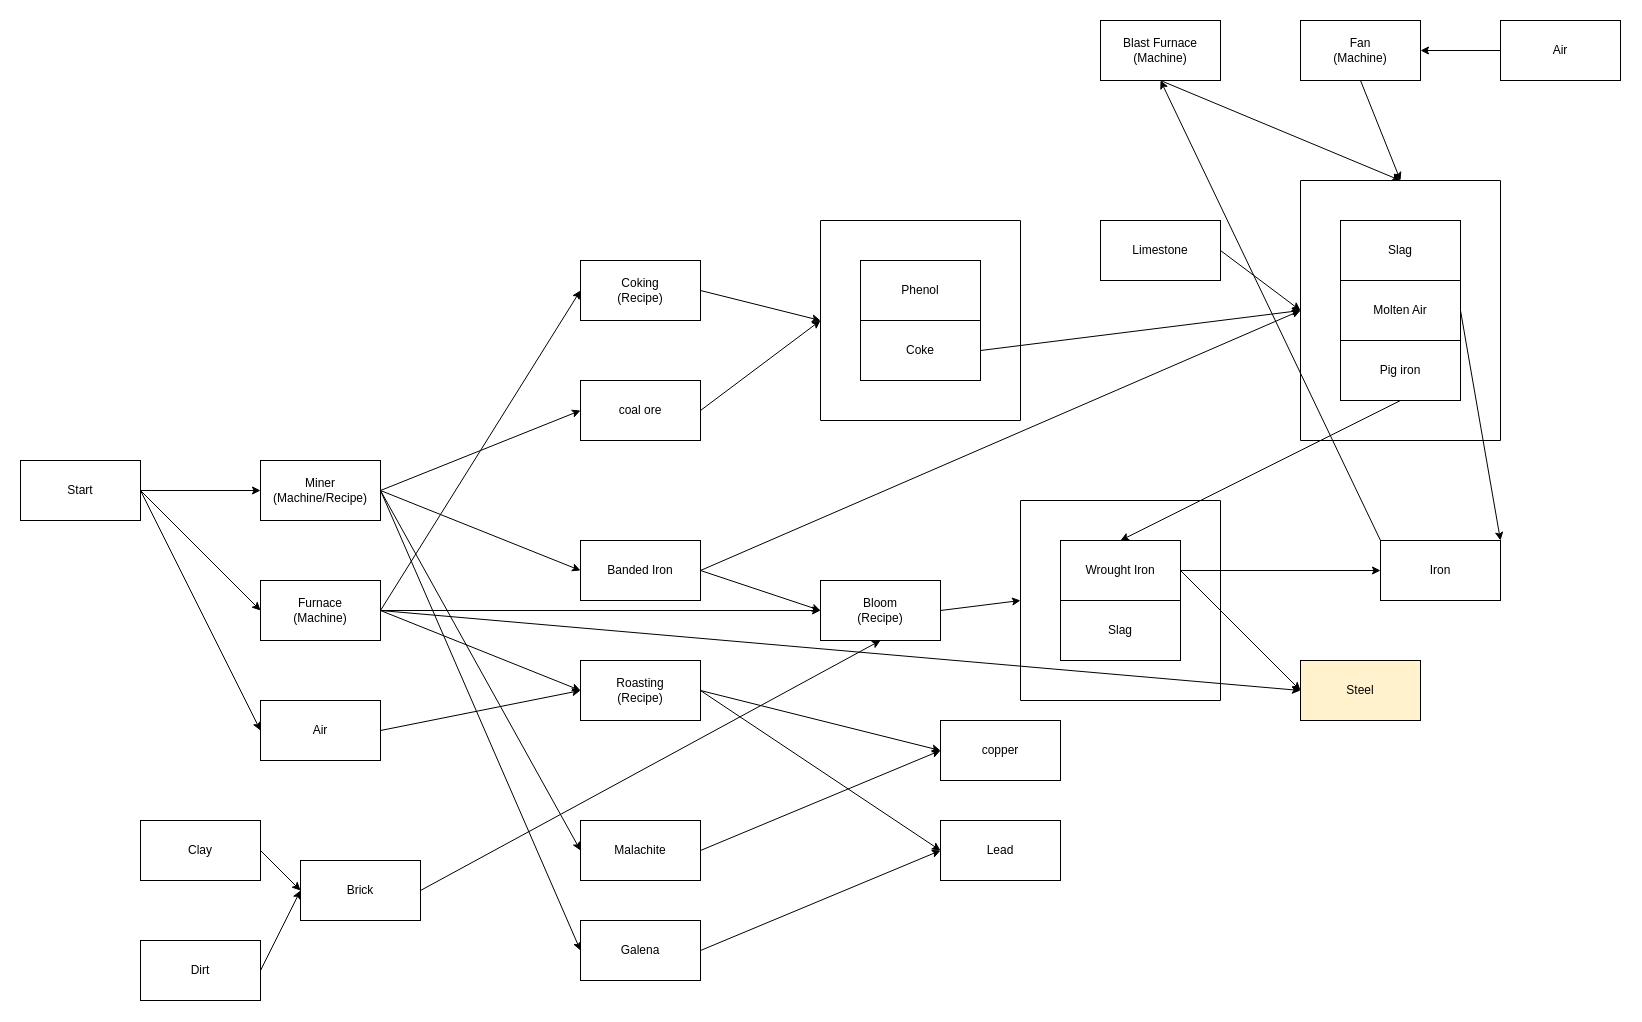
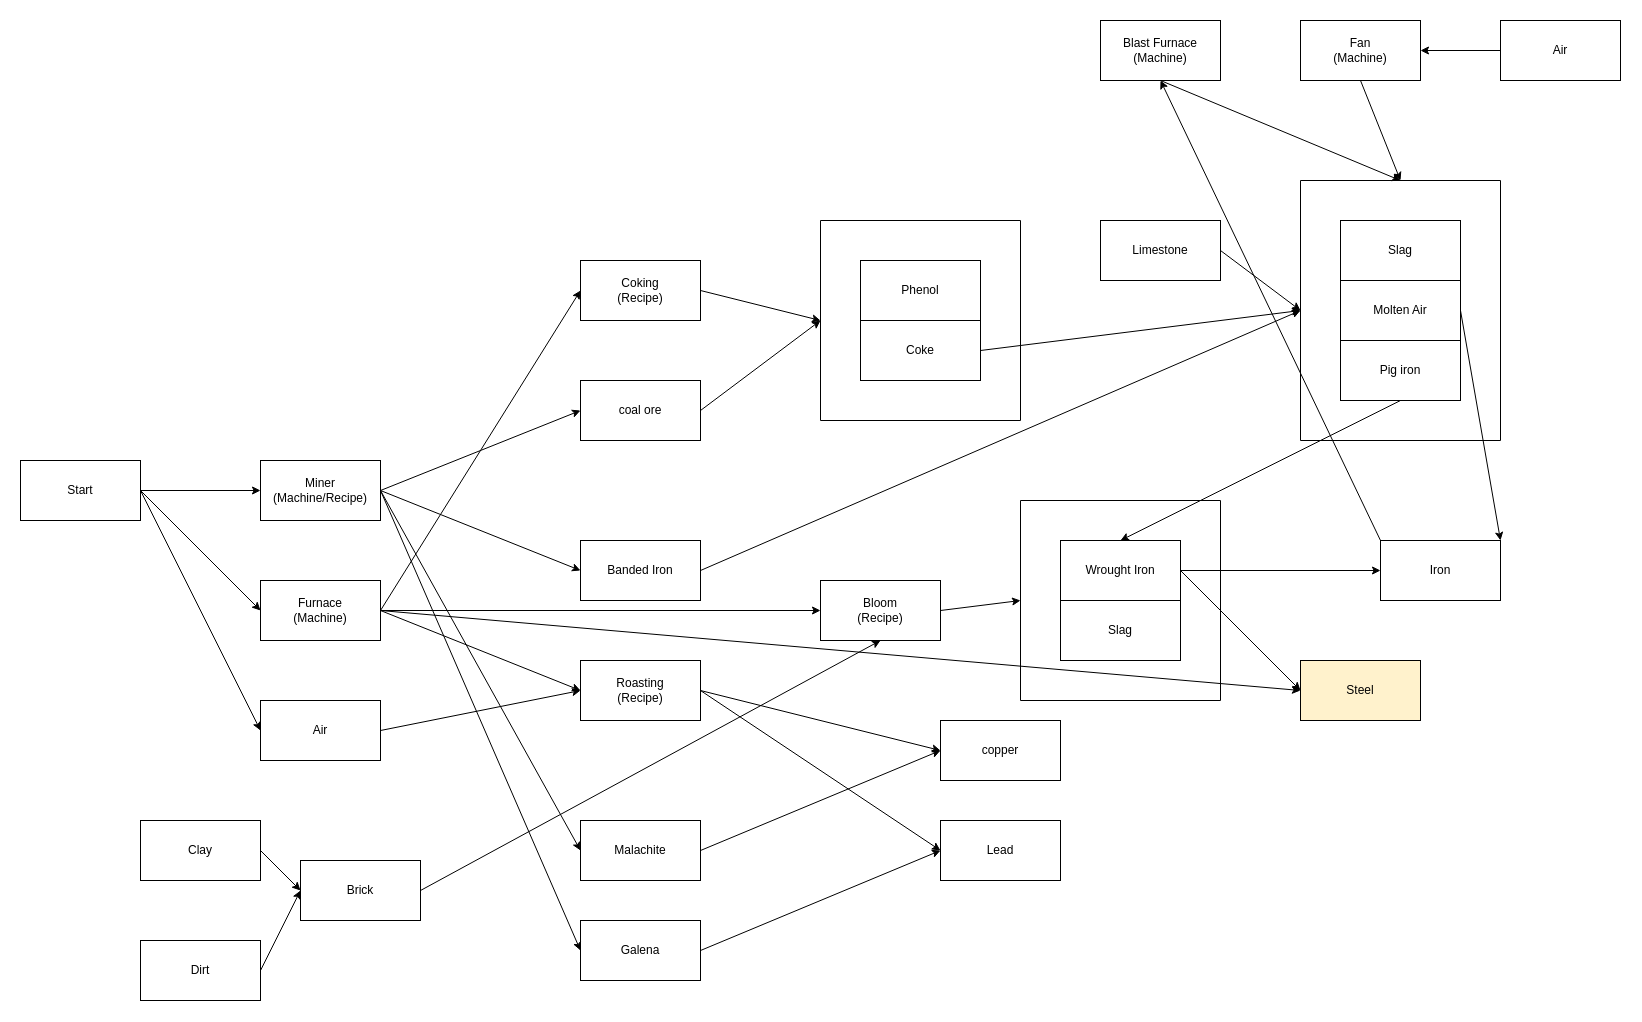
  <mxCell id="0" />
  <mxCell id="1" parent="0" />
  <mxCell id="2" value="Start" style="rounded=0;whiteSpace=wrap;html=1;" vertex="1" parent="1"><mxGeometry x="20" y="460" width="120" height="60" as="geometry" /></mxCell>
  <mxCell id="3" value="Miner&lt;br&gt;&lt;div&gt;(Machine/Recipe)&lt;/div&gt;" style="rounded=0;whiteSpace=wrap;html=1;" vertex="1" parent="1"><mxGeometry x="260" y="460" width="120" height="60" as="geometry" /></mxCell>
  <mxCell id="4" value="coal ore" style="rounded=0;whiteSpace=wrap;html=1;" vertex="1" parent="1"><mxGeometry x="580" y="380" width="120" height="60" as="geometry" /></mxCell>
  <mxCell id="5" value="Furnace&lt;br&gt;(Machine)" style="rounded=0;whiteSpace=wrap;html=1;" vertex="1" parent="1"><mxGeometry x="260" y="580" width="120" height="60" as="geometry" /></mxCell>
  <mxCell id="6" value="Banded Iron" style="rounded=0;whiteSpace=wrap;html=1;" vertex="1" parent="1"><mxGeometry x="580" y="540" width="120" height="60" as="geometry" /></mxCell>
  <mxCell id="7" value="" style="endArrow=classic;html=1;rounded=0;exitX=1;exitY=0.5;exitDx=0;exitDy=0;entryX=0;entryY=0.5;entryDx=0;entryDy=0;" edge="1" parent="1" source="2" target="5"><mxGeometry width="50" height="50" relative="1" as="geometry"><mxPoint x="170" y="510" as="sourcePoint" /><mxPoint x="220" y="460" as="targetPoint" /></mxGeometry></mxCell>
  <mxCell id="8" value="" style="endArrow=classic;html=1;rounded=0;exitX=1;exitY=0.5;exitDx=0;exitDy=0;entryX=0;entryY=0.5;entryDx=0;entryDy=0;" edge="1" parent="1" source="2" target="3"><mxGeometry width="50" height="50" relative="1" as="geometry"><mxPoint x="380" y="690" as="sourcePoint" /><mxPoint x="430" y="640" as="targetPoint" /></mxGeometry></mxCell>
  <mxCell id="9" value="" style="endArrow=classic;html=1;rounded=0;exitX=1;exitY=0.5;exitDx=0;exitDy=0;entryX=0;entryY=0.5;entryDx=0;entryDy=0;" edge="1" parent="1" source="3" target="4"><mxGeometry width="50" height="50" relative="1" as="geometry"><mxPoint x="380" y="720" as="sourcePoint" /><mxPoint x="430" y="670" as="targetPoint" /></mxGeometry></mxCell>
  <mxCell id="10" value="" style="endArrow=classic;html=1;rounded=0;exitX=1;exitY=0.5;exitDx=0;exitDy=0;entryX=0;entryY=0.5;entryDx=0;entryDy=0;" edge="1" parent="1" source="3" target="6"><mxGeometry width="50" height="50" relative="1" as="geometry"><mxPoint x="380" y="720" as="sourcePoint" /><mxPoint x="430" y="670" as="targetPoint" /></mxGeometry></mxCell>
  <mxCell id="11" value="Malachite" style="rounded=0;whiteSpace=wrap;html=1;" vertex="1" parent="1"><mxGeometry x="580" y="820" width="120" height="60" as="geometry" /></mxCell>
  <mxCell id="12" value="Galena" style="rounded=0;whiteSpace=wrap;html=1;" vertex="1" parent="1"><mxGeometry x="580" y="920" width="120" height="60" as="geometry" /></mxCell>
  <mxCell id="13" value="Air" style="rounded=0;whiteSpace=wrap;html=1;" vertex="1" parent="1"><mxGeometry x="260" y="700" width="120" height="60" as="geometry" /></mxCell>
  <mxCell id="14" value="copper " style="rounded=0;whiteSpace=wrap;html=1;" vertex="1" parent="1"><mxGeometry x="940" y="720" width="120" height="60" as="geometry" /></mxCell>
  <mxCell id="15" value="Roasting&lt;br&gt;&lt;div&gt;(Recipe)&lt;/div&gt;" style="rounded=0;whiteSpace=wrap;html=1;" vertex="1" parent="1"><mxGeometry x="580" y="660" width="120" height="60" as="geometry" /></mxCell>
  <mxCell id="16" value="" style="endArrow=classic;html=1;rounded=0;exitX=1;exitY=0.5;exitDx=0;exitDy=0;entryX=0;entryY=0.5;entryDx=0;entryDy=0;" edge="1" parent="1" source="13" target="15"><mxGeometry width="50" height="50" relative="1" as="geometry"><mxPoint x="600" y="790" as="sourcePoint" /><mxPoint x="650" y="740" as="targetPoint" /></mxGeometry></mxCell>
  <mxCell id="17" value="" style="endArrow=classic;html=1;rounded=0;exitX=1;exitY=0.5;exitDx=0;exitDy=0;entryX=0;entryY=0.5;entryDx=0;entryDy=0;" edge="1" parent="1" source="5" target="15"><mxGeometry width="50" height="50" relative="1" as="geometry"><mxPoint x="600" y="790" as="sourcePoint" /><mxPoint x="650" y="740" as="targetPoint" /></mxGeometry></mxCell>
  <mxCell id="18" value="" style="endArrow=classic;html=1;rounded=0;exitX=1;exitY=0.5;exitDx=0;exitDy=0;entryX=0;entryY=0.5;entryDx=0;entryDy=0;" edge="1" parent="1" source="15" target="14"><mxGeometry width="50" height="50" relative="1" as="geometry"><mxPoint x="680" y="810" as="sourcePoint" /><mxPoint x="730" y="760" as="targetPoint" /></mxGeometry></mxCell>
  <mxCell id="19" value="" style="endArrow=classic;html=1;rounded=0;exitX=1;exitY=0.5;exitDx=0;exitDy=0;entryX=0;entryY=0.5;entryDx=0;entryDy=0;" edge="1" parent="1" source="11" target="14"><mxGeometry width="50" height="50" relative="1" as="geometry"><mxPoint x="680" y="810" as="sourcePoint" /><mxPoint x="730" y="760" as="targetPoint" /></mxGeometry></mxCell>
  <mxCell id="20" value="Bloom&lt;br&gt;(Recipe)" style="rounded=0;whiteSpace=wrap;html=1;" vertex="1" parent="1"><mxGeometry x="820" y="580" width="120" height="60" as="geometry" /></mxCell>
  <mxCell id="21" value="" style="endArrow=classic;html=1;rounded=0;exitX=1;exitY=0.5;exitDx=0;exitDy=0;entryX=0;entryY=0.5;entryDx=0;entryDy=0;" edge="1" parent="1" source="5" target="20"><mxGeometry width="50" height="50" relative="1" as="geometry"><mxPoint x="560" y="680" as="sourcePoint" /><mxPoint x="610" y="630" as="targetPoint" /></mxGeometry></mxCell>
- <mxCell id="22" value="" style="endArrow=classic;html=1;rounded=0;exitX=1;exitY=0.5;exitDx=0;exitDy=0;entryX=0;entryY=0.5;entryDx=0;entryDy=0;" edge="1" parent="1" source="6" target="20"><mxGeometry width="50" height="50" relative="1" as="geometry"><mxPoint x="780" y="880" as="sourcePoint" /><mxPoint x="830" y="830" as="targetPoint" /></mxGeometry></mxCell>
  <mxCell id="23" value="" style="endArrow=classic;html=1;rounded=0;exitX=1;exitY=0.5;exitDx=0;exitDy=0;entryX=0;entryY=0.5;entryDx=0;entryDy=0;" edge="1" parent="1" source="20" target="41"><mxGeometry width="50" height="50" relative="1" as="geometry"><mxPoint x="980" y="560" as="sourcePoint" /><mxPoint x="1030" y="510" as="targetPoint" /></mxGeometry></mxCell>
  <mxCell id="24" value="" style="endArrow=classic;html=1;rounded=0;exitX=1;exitY=0.5;exitDx=0;exitDy=0;entryX=0;entryY=0.5;entryDx=0;entryDy=0;" edge="1" parent="1" source="2" target="13"><mxGeometry width="50" height="50" relative="1" as="geometry"><mxPoint x="660" y="630" as="sourcePoint" /><mxPoint x="710" y="580" as="targetPoint" /></mxGeometry></mxCell>
  <mxCell id="25" value="Clay" style="rounded=0;whiteSpace=wrap;html=1;" vertex="1" parent="1"><mxGeometry x="140" y="820" width="120" height="60" as="geometry" /></mxCell>
  <mxCell id="26" value="" style="endArrow=classic;html=1;rounded=0;exitX=1;exitY=0.5;exitDx=0;exitDy=0;entryX=0;entryY=0.5;entryDx=0;entryDy=0;" edge="1" parent="1" source="3" target="11"><mxGeometry width="50" height="50" relative="1" as="geometry"><mxPoint x="800" y="580" as="sourcePoint" /><mxPoint x="850" y="530" as="targetPoint" /></mxGeometry></mxCell>
  <mxCell id="27" value="" style="endArrow=classic;html=1;rounded=0;exitX=1;exitY=0.5;exitDx=0;exitDy=0;entryX=0;entryY=0.5;entryDx=0;entryDy=0;" edge="1" parent="1" source="3" target="12"><mxGeometry width="50" height="50" relative="1" as="geometry"><mxPoint x="710" y="790" as="sourcePoint" /><mxPoint x="760" y="740" as="targetPoint" /></mxGeometry></mxCell>
  <mxCell id="28" value="Dirt" style="rounded=0;whiteSpace=wrap;html=1;" vertex="1" parent="1"><mxGeometry x="140" y="940" width="120" height="60" as="geometry" /></mxCell>
  <mxCell id="29" value="Brick" style="rounded=0;whiteSpace=wrap;html=1;" vertex="1" parent="1"><mxGeometry x="300" y="860" width="120" height="60" as="geometry" /></mxCell>
  <mxCell id="30" value="" style="endArrow=classic;html=1;rounded=0;exitX=1;exitY=0.5;exitDx=0;exitDy=0;entryX=0;entryY=0.5;entryDx=0;entryDy=0;" edge="1" parent="1" source="25" target="29"><mxGeometry width="50" height="50" relative="1" as="geometry"><mxPoint x="500" y="960" as="sourcePoint" /><mxPoint x="550" y="910" as="targetPoint" /></mxGeometry></mxCell>
  <mxCell id="31" value="" style="endArrow=classic;html=1;rounded=0;exitX=1;exitY=0.5;exitDx=0;exitDy=0;entryX=0;entryY=0.5;entryDx=0;entryDy=0;" edge="1" parent="1" source="28" target="29"><mxGeometry width="50" height="50" relative="1" as="geometry"><mxPoint x="500" y="960" as="sourcePoint" /><mxPoint x="550" y="910" as="targetPoint" /></mxGeometry></mxCell>
  <mxCell id="32" value="" style="endArrow=classic;html=1;rounded=0;exitX=1;exitY=0.5;exitDx=0;exitDy=0;entryX=0.5;entryY=1;entryDx=0;entryDy=0;" edge="1" parent="1" source="29" target="20"><mxGeometry width="50" height="50" relative="1" as="geometry"><mxPoint x="580" y="810" as="sourcePoint" /><mxPoint x="630" y="760" as="targetPoint" /></mxGeometry></mxCell>
  <mxCell id="33" value="Coking&lt;br&gt;(Recipe)" style="rounded=0;whiteSpace=wrap;html=1;" vertex="1" parent="1"><mxGeometry x="580" y="260" width="120" height="60" as="geometry" /></mxCell>
  <mxCell id="34" value="" style="endArrow=classic;html=1;rounded=0;exitX=1;exitY=0.5;exitDx=0;exitDy=0;entryX=0;entryY=0.5;entryDx=0;entryDy=0;" edge="1" parent="1" source="5" target="33"><mxGeometry width="50" height="50" relative="1" as="geometry"><mxPoint x="590" y="520" as="sourcePoint" /><mxPoint x="640" y="470" as="targetPoint" /></mxGeometry></mxCell>
  <mxCell id="35" value="" style="endArrow=classic;html=1;rounded=0;exitX=1;exitY=0.5;exitDx=0;exitDy=0;entryX=0;entryY=0.5;entryDx=0;entryDy=0;" edge="1" parent="1" source="4" target="37"><mxGeometry width="50" height="50" relative="1" as="geometry"><mxPoint x="620" y="360" as="sourcePoint" /><mxPoint x="820" y="340" as="targetPoint" /></mxGeometry></mxCell>
  <mxCell id="36" value="" style="endArrow=classic;html=1;rounded=0;exitX=1;exitY=0.5;exitDx=0;exitDy=0;entryX=0;entryY=0.5;entryDx=0;entryDy=0;" edge="1" parent="1" source="33" target="37"><mxGeometry width="50" height="50" relative="1" as="geometry"><mxPoint x="760" y="360" as="sourcePoint" /><mxPoint x="820" y="340" as="targetPoint" /></mxGeometry></mxCell>
  <mxCell id="37" value="" style="swimlane;startSize=0;" vertex="1" parent="1"><mxGeometry x="820" y="220" width="200" height="200" as="geometry"><mxRectangle x="840" y="-200" width="50" height="40" as="alternateBounds" /></mxGeometry></mxCell>
  <mxCell id="38" value="Coke" style="rounded=0;whiteSpace=wrap;html=1;" vertex="1" parent="37"><mxGeometry x="40" y="100" width="120" height="60" as="geometry" /></mxCell>
  <mxCell id="39" value="Phenol" style="rounded=0;whiteSpace=wrap;html=1;" vertex="1" parent="37"><mxGeometry x="40" y="40" width="120" height="60" as="geometry" /></mxCell>
  <mxCell id="40" value="" style="endArrow=classic;html=1;rounded=0;exitX=1;exitY=0.5;exitDx=0;exitDy=0;entryX=0;entryY=0.5;entryDx=0;entryDy=0;" edge="1" parent="1" source="38" target="44"><mxGeometry width="50" height="50" relative="1" as="geometry"><mxPoint x="860" y="350" as="sourcePoint" /><mxPoint x="1280" y="390" as="targetPoint" /></mxGeometry></mxCell>
  <mxCell id="41" value="" style="swimlane;startSize=0;" vertex="1" parent="1"><mxGeometry x="1020" y="500" width="200" height="200" as="geometry"><mxRectangle x="1040" y="80" width="50" height="40" as="alternateBounds" /></mxGeometry></mxCell>
  <mxCell id="42" value="Wrought Iron" style="rounded=0;whiteSpace=wrap;html=1;" vertex="1" parent="41"><mxGeometry x="40" y="40" width="120" height="60" as="geometry" /></mxCell>
  <mxCell id="43" value="Slag" style="rounded=0;whiteSpace=wrap;html=1;" vertex="1" parent="41"><mxGeometry x="40" y="100" width="120" height="60" as="geometry" /></mxCell>
  <mxCell id="44" value="" style="swimlane;startSize=0;" vertex="1" parent="1"><mxGeometry x="1300" y="180" width="200" height="260" as="geometry"><mxRectangle x="1320" y="-240" width="50" height="40" as="alternateBounds" /></mxGeometry></mxCell>
  <mxCell id="45" value="Molten Air" style="rounded=0;whiteSpace=wrap;html=1;" vertex="1" parent="44"><mxGeometry x="40" y="100" width="120" height="60" as="geometry" /></mxCell>
  <mxCell id="46" value="Slag" style="rounded=0;whiteSpace=wrap;html=1;" vertex="1" parent="44"><mxGeometry x="40" y="40" width="120" height="60" as="geometry" /></mxCell>
  <mxCell id="47" value="Pig iron" style="rounded=0;whiteSpace=wrap;html=1;" vertex="1" parent="44"><mxGeometry x="40" y="160" width="120" height="60" as="geometry" /></mxCell>
  <mxCell id="48" value="Limestone" style="rounded=0;whiteSpace=wrap;html=1;" vertex="1" parent="1"><mxGeometry x="1100" y="220" width="120" height="60" as="geometry" /></mxCell>
  <mxCell id="49" value="" style="endArrow=classic;html=1;rounded=0;exitX=1;exitY=0.5;exitDx=0;exitDy=0;entryX=0;entryY=0.5;entryDx=0;entryDy=0;" edge="1" parent="1" source="48" target="44"><mxGeometry width="50" height="50" relative="1" as="geometry"><mxPoint x="950" as="sourcePoint" y="420" /><mxPoint x="1000" y="370" as="targetPoint" /></mxGeometry></mxCell>
  <mxCell id="50" value="" style="endArrow=classic;html=1;rounded=0;exitX=1;exitY=0.5;exitDx=0;exitDy=0;entryX=0;entryY=0.5;entryDx=0;entryDy=0;" edge="1" parent="1" source="6" target="44"><mxGeometry width="50" height="50" relative="1" as="geometry"><mxPoint x="1020" as="sourcePoint" y="420" /><mxPoint x="1070" y="370" as="targetPoint" /></mxGeometry></mxCell>
  <mxCell id="51" value="Blast Furnace&lt;br&gt;&lt;div&gt;(Machine)&lt;/div&gt;" style="rounded=0;whiteSpace=wrap;html=1;" vertex="1" parent="1"><mxGeometry x="1100" y="20" width="120" height="60" as="geometry" /></mxCell>
  <mxCell id="52" value="" style="endArrow=classic;html=1;rounded=0;exitX=0.5;exitY=1;exitDx=0;exitDy=0;entryX=0.5;entryY=0;entryDx=0;entryDy=0;" edge="1" parent="1" source="51" target="44"><mxGeometry width="50" height="50" relative="1" as="geometry"><mxPoint x="1190" y="300" as="sourcePoint" /><mxPoint x="1240" y="250" as="targetPoint" /></mxGeometry></mxCell>
  <mxCell id="53" value="Fan&lt;br&gt;(Machine)" style="rounded=0;whiteSpace=wrap;html=1;" vertex="1" parent="1"><mxGeometry x="1300" y="20" width="120" height="60" as="geometry" /></mxCell>
  <mxCell id="54" value="Air" style="rounded=0;whiteSpace=wrap;html=1;" vertex="1" parent="1"><mxGeometry x="1500" y="20" width="120" height="60" as="geometry" /></mxCell>
  <mxCell id="55" value="" style="endArrow=classic;html=1;rounded=0;exitX=0;exitY=0.5;exitDx=0;exitDy=0;entryX=1;entryY=0.5;entryDx=0;entryDy=0;" edge="1" parent="1" source="54" target="53"><mxGeometry width="50" height="50" relative="1" as="geometry"><mxPoint x="1260" y="150" as="sourcePoint" /><mxPoint x="1310" y="100" as="targetPoint" /></mxGeometry></mxCell>
  <mxCell id="56" value="" style="endArrow=classic;html=1;rounded=0;exitX=0.5;exitY=1;exitDx=0;exitDy=0;entryX=0.5;entryY=0;entryDx=0;entryDy=0;" edge="1" parent="1" source="53" target="44"><mxGeometry width="50" height="50" relative="1" as="geometry"><mxPoint x="1260" y="150" as="sourcePoint" /><mxPoint x="1310" y="100" as="targetPoint" /></mxGeometry></mxCell>
  <mxCell id="57" value="" style="endArrow=classic;html=1;rounded=0;exitX=0.5;exitY=1;exitDx=0;exitDy=0;entryX=0.5;entryY=0;entryDx=0;entryDy=0;" edge="1" parent="1" source="47" target="42"><mxGeometry width="50" height="50" relative="1" as="geometry"><mxPoint x="1430" y="550" as="sourcePoint" /><mxPoint x="1480" y="500" as="targetPoint" /></mxGeometry></mxCell>
  <mxCell id="58" value="Iron" style="rounded=0;whiteSpace=wrap;html=1;" vertex="1" parent="1"><mxGeometry x="1380" y="540" width="120" height="60" as="geometry" /></mxCell>
  <mxCell id="59" value="" style="endArrow=classic;html=1;rounded=0;exitX=1;exitY=0.5;exitDx=0;exitDy=0;entryX=0;entryY=0.5;entryDx=0;entryDy=0;" edge="1" parent="1" source="42" target="58"><mxGeometry width="50" height="50" relative="1" as="geometry"><mxPoint x="1570" y="480" as="sourcePoint" /><mxPoint x="1620" y="430" as="targetPoint" /></mxGeometry></mxCell>
  <mxCell id="60" value="" style="endArrow=classic;html=1;rounded=0;exitX=1;exitY=0.5;exitDx=0;exitDy=0;entryX=1;entryY=0;entryDx=0;entryDy=0;" edge="1" parent="1" source="45" target="58"><mxGeometry width="50" height="50" relative="1" as="geometry"><mxPoint x="1560" y="430" as="sourcePoint" /><mxPoint x="1610" y="380" as="targetPoint" /></mxGeometry></mxCell>
  <mxCell id="61" value="" style="endArrow=classic;html=1;rounded=0;exitX=0;exitY=0;exitDx=0;exitDy=0;entryX=0.5;entryY=1;entryDx=0;entryDy=0;" edge="1" parent="1" source="58" target="51"><mxGeometry width="50" height="50" relative="1" as="geometry"><mxPoint x="1480" y="400" as="sourcePoint" /><mxPoint x="1530" y="350" as="targetPoint" /></mxGeometry></mxCell>
  <mxCell id="62" value="" style="endArrow=classic;html=1;rounded=0;exitX=1;exitY=0.5;exitDx=0;exitDy=0;entryX=0;entryY=0.5;entryDx=0;entryDy=0;" edge="1" parent="1" source="5" target="63"><mxGeometry width="50" height="50" relative="1" as="geometry"><mxPoint x="1160" y="550" as="sourcePoint" /><mxPoint x="1290" y="720" as="targetPoint" /></mxGeometry></mxCell>
  <mxCell id="63" value="Steel" style="rounded=0;whiteSpace=wrap;html=1;fillColor=#fff2cc;" vertex="1" parent="1"><mxGeometry x="1300" y="660" width="120" height="60" as="geometry" /></mxCell>
  <mxCell id="64" value="" style="endArrow=classic;html=1;rounded=0;exitX=1;exitY=0.5;exitDx=0;exitDy=0;entryX=0;entryY=0.5;entryDx=0;entryDy=0;" edge="1" parent="1" source="42" target="63"><mxGeometry width="50" height="50" relative="1" as="geometry"><mxPoint x="1160" y="550" as="sourcePoint" /><mxPoint x="1210" y="500" as="targetPoint" /></mxGeometry></mxCell>
  <mxCell id="65" value="Lead" style="rounded=0;whiteSpace=wrap;html=1;" vertex="1" parent="1"><mxGeometry x="940" y="820" width="120" height="60" as="geometry" /></mxCell>
  <mxCell id="66" value="" style="endArrow=classic;html=1;rounded=0;exitX=1;exitY=0.5;exitDx=0;exitDy=0;entryX=0;entryY=0.5;entryDx=0;entryDy=0;" edge="1" parent="1" source="12" target="65"><mxGeometry width="50" height="50" relative="1" as="geometry"><mxPoint x="1080" y="590" as="sourcePoint" /><mxPoint x="1130" y="540" as="targetPoint" /></mxGeometry></mxCell>
  <mxCell id="67" value="" style="endArrow=classic;html=1;rounded=0;exitX=1;exitY=0.5;exitDx=0;exitDy=0;entryX=0;entryY=0.5;entryDx=0;entryDy=0;" edge="1" parent="1" source="15" target="65"><mxGeometry width="50" height="50" relative="1" as="geometry"><mxPoint x="1080" y="590" as="sourcePoint" /><mxPoint x="1130" y="540" as="targetPoint" /></mxGeometry></mxCell>
